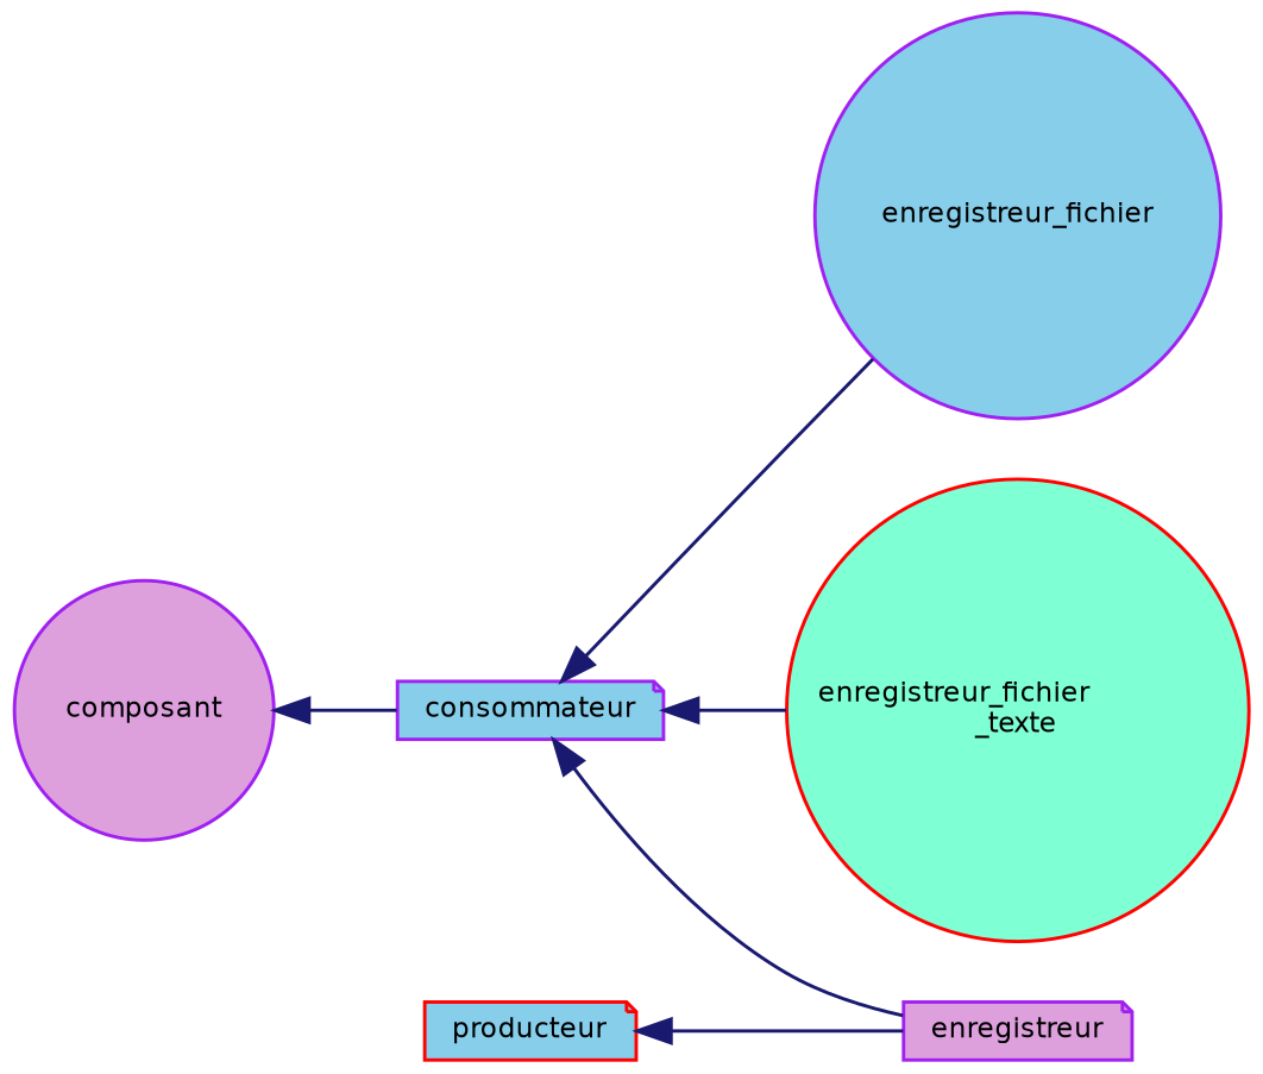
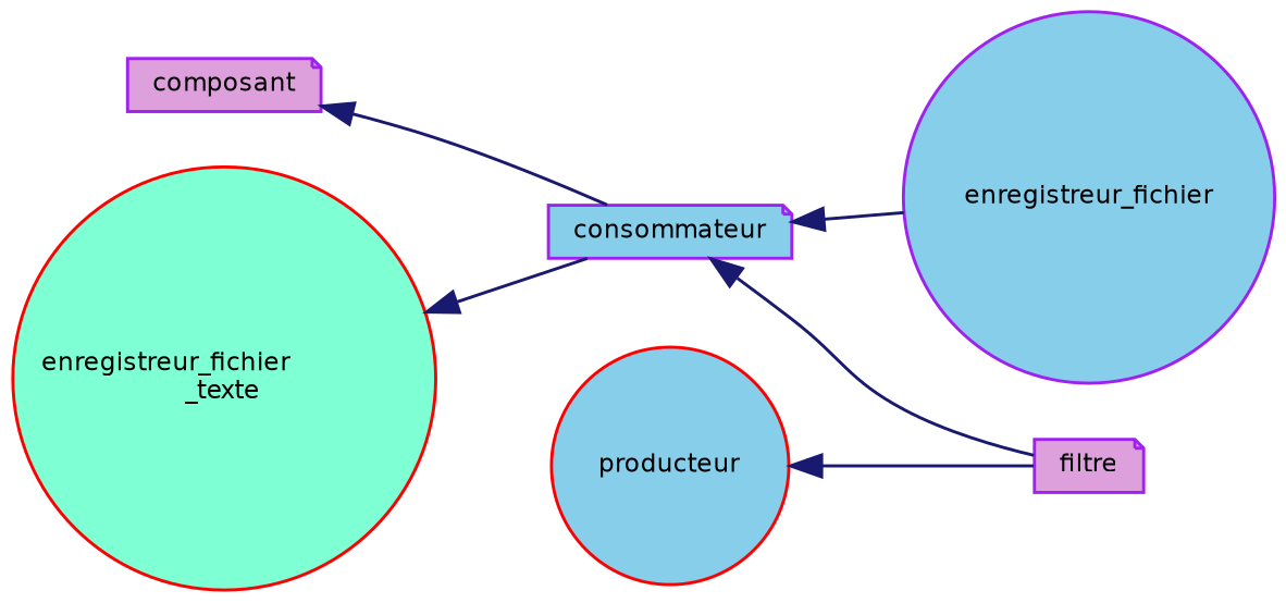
  digraph {
    rankdir=LR
    node [color=purple fillcolor=skyblue fontname=Helvetica fontsize=8 shape=circle style=filled]
    edge [color=midnightblue dir=back fontname=Helvetica fontsize=8 labelfontname=Helvetica labelfontsize=8 style=solid]
-   n1 [fillcolor=plum height=0.2 label=composant width=0.4]
+   n1 [fillcolor=plum height=0.2 label=composant shape=note width=0.4]
    n2 [height=0.2 label=consommateur shape=note width=0.4]
    n3 [height=0.2 label=enregistreur_fichier width=0.4]
    n4 [color=red fillcolor=aquamarine height=0.2 label="enregistreur_fichier\l_texte" width=0.4]
-   n5 [fillcolor=plum height=0.2 label=enregistreur shape=note width=0.4]
-   n6 [color=red height=0.2 label=producteur shape=note width=0.4]
+   n5 [fillcolor=plum height=0.2 label=filtre shape=note width=0.4]
+   n6 [color=red height=0.2 label=producteur width=0.4]
    n1 -> n2
    n2 -> n3
-   n2 -> n4
+   n4 -> n2
    n2 -> n5
    n6 -> n5
  }
